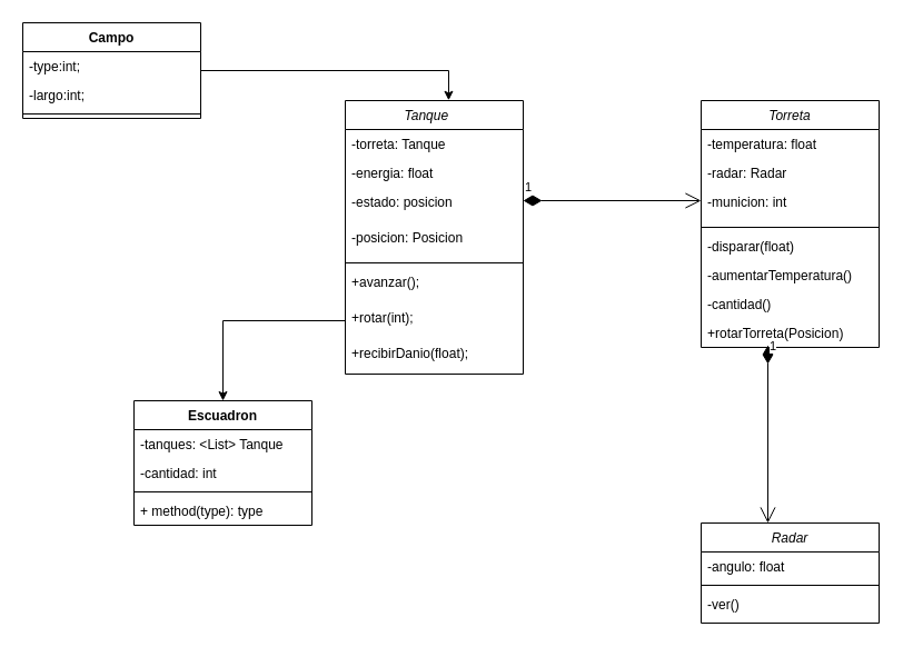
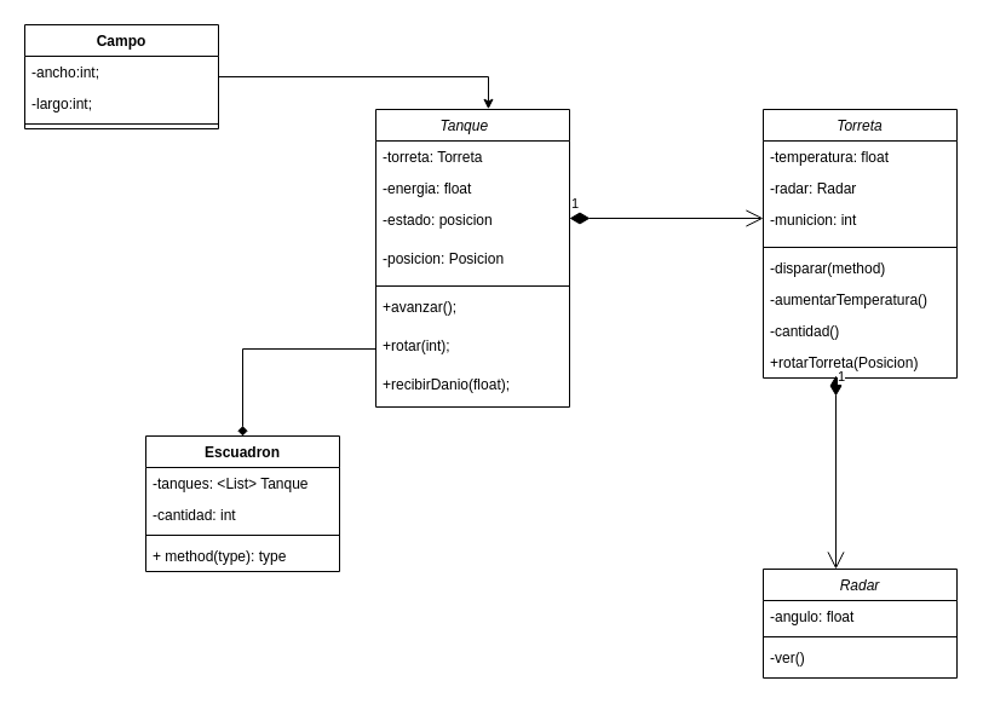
  <mxCell id="0" />
  <mxCell id="1" parent="0" />
  <mxCell id="2" value="Tanque    " style="swimlane;fontStyle=2;align=center;verticalAlign=top;childLayout=stackLayout;horizontal=1;startSize=26;horizontalStack=0;resizeParent=1;resizeLast=0;collapsible=1;marginBottom=0;rounded=0;shadow=0;strokeWidth=1;" parent="1" vertex="1"><mxGeometry x="310" y="90" width="160" height="246" as="geometry"><mxRectangle x="220" y="120" width="160" height="26" as="alternateBounds" /></mxGeometry></mxCell>
- <mxCell id="3" value="-torreta: Tanque" style="text;align=left;verticalAlign=top;spacingLeft=4;spacingRight=4;overflow=hidden;rotatable=0;points=[[0,0.5],[1,0.5]];portConstraint=eastwest;" parent="2" vertex="1"><mxGeometry y="26" width="160" height="26" as="geometry" /></mxCell>
+ <mxCell id="3" value="-torreta: Torreta" style="text;align=left;verticalAlign=top;spacingLeft=4;spacingRight=4;overflow=hidden;rotatable=0;points=[[0,0.5],[1,0.5]];portConstraint=eastwest;" parent="2" vertex="1"><mxGeometry y="26" width="160" height="26" as="geometry" /></mxCell>
  <mxCell id="4" value="-energia: float" style="text;align=left;verticalAlign=top;spacingLeft=4;spacingRight=4;overflow=hidden;rotatable=0;points=[[0,0.5],[1,0.5]];portConstraint=eastwest;rounded=0;shadow=0;html=0;" parent="2" vertex="1"><mxGeometry y="52" width="160" height="26" as="geometry" /></mxCell>
  <mxCell id="5" value="-estado: posicion" style="text;align=left;verticalAlign=top;spacingLeft=4;spacingRight=4;overflow=hidden;rotatable=0;points=[[0,0.5],[1,0.5]];portConstraint=eastwest;rounded=0;shadow=0;html=0;" parent="2" vertex="1"><mxGeometry y="78" width="160" height="32" as="geometry" /></mxCell>
  <mxCell id="6" value="-posicion: Posicion" style="text;align=left;verticalAlign=top;spacingLeft=4;spacingRight=4;overflow=hidden;rotatable=0;points=[[0,0.5],[1,0.5]];portConstraint=eastwest;rounded=0;shadow=0;html=0;" vertex="1" parent="2"><mxGeometry y="110" width="160" height="32" as="geometry" /></mxCell>
  <mxCell id="7" value="" style="line;html=1;strokeWidth=1;align=left;verticalAlign=middle;spacingTop=-1;spacingLeft=3;spacingRight=3;rotatable=0;labelPosition=right;points=[];portConstraint=eastwest;" parent="2" vertex="1"><mxGeometry y="142" width="160" height="8" as="geometry" /></mxCell>
  <mxCell id="8" value="+avanzar();" style="text;align=left;verticalAlign=top;spacingLeft=4;spacingRight=4;overflow=hidden;rotatable=0;points=[[0,0.5],[1,0.5]];portConstraint=eastwest;rounded=0;shadow=0;html=0;" vertex="1" parent="2"><mxGeometry y="150" width="160" height="32" as="geometry" /></mxCell>
  <mxCell id="9" value="+rotar(int);" style="text;align=left;verticalAlign=top;spacingLeft=4;spacingRight=4;overflow=hidden;rotatable=0;points=[[0,0.5],[1,0.5]];portConstraint=eastwest;rounded=0;shadow=0;html=0;" vertex="1" parent="2"><mxGeometry y="182" width="160" height="32" as="geometry" /></mxCell>
  <mxCell id="10" value="+recibirDanio(float);" style="text;align=left;verticalAlign=top;spacingLeft=4;spacingRight=4;overflow=hidden;rotatable=0;points=[[0,0.5],[1,0.5]];portConstraint=eastwest;rounded=0;shadow=0;html=0;" vertex="1" parent="2"><mxGeometry y="214" width="160" height="32" as="geometry" /></mxCell>
  <mxCell id="11" value="Torreta" style="swimlane;fontStyle=2;align=center;verticalAlign=top;childLayout=stackLayout;horizontal=1;startSize=26;horizontalStack=0;resizeParent=1;resizeLast=0;collapsible=1;marginBottom=0;rounded=0;shadow=0;strokeWidth=1;" vertex="1" parent="1"><mxGeometry x="630" y="90" width="160" height="222" as="geometry"><mxRectangle x="540" y="120" width="160" height="26" as="alternateBounds" /></mxGeometry></mxCell>
  <mxCell id="12" value="-temperatura: float" style="text;align=left;verticalAlign=top;spacingLeft=4;spacingRight=4;overflow=hidden;rotatable=0;points=[[0,0.5],[1,0.5]];portConstraint=eastwest;rounded=0;shadow=0;html=0;" vertex="1" parent="11"><mxGeometry y="26" width="160" height="26" as="geometry" /></mxCell>
  <mxCell id="13" value="-radar: Radar" style="text;align=left;verticalAlign=top;spacingLeft=4;spacingRight=4;overflow=hidden;rotatable=0;points=[[0,0.5],[1,0.5]];portConstraint=eastwest;" vertex="1" parent="11"><mxGeometry y="52" width="160" height="26" as="geometry" /></mxCell>
  <mxCell id="14" value="-municion: int " style="text;align=left;verticalAlign=top;spacingLeft=4;spacingRight=4;overflow=hidden;rotatable=0;points=[[0,0.5],[1,0.5]];portConstraint=eastwest;rounded=0;shadow=0;html=0;" vertex="1" parent="11"><mxGeometry y="78" width="160" height="32" as="geometry" /></mxCell>
  <mxCell id="15" value="" style="line;html=1;strokeWidth=1;align=left;verticalAlign=middle;spacingTop=-1;spacingLeft=3;spacingRight=3;rotatable=0;labelPosition=right;points=[];portConstraint=eastwest;" vertex="1" parent="11"><mxGeometry y="110" width="160" height="8" as="geometry" /></mxCell>
- <mxCell id="16" value="-disparar(float)" style="text;align=left;verticalAlign=top;spacingLeft=4;spacingRight=4;overflow=hidden;rotatable=0;points=[[0,0.5],[1,0.5]];portConstraint=eastwest;rounded=0;shadow=0;html=0;" vertex="1" parent="11"><mxGeometry y="118" width="160" height="26" as="geometry" /></mxCell>
+ <mxCell id="16" value="-disparar(method)" style="text;align=left;verticalAlign=top;spacingLeft=4;spacingRight=4;overflow=hidden;rotatable=0;points=[[0,0.5],[1,0.5]];portConstraint=eastwest;rounded=0;shadow=0;html=0;" vertex="1" parent="11"><mxGeometry y="118" width="160" height="26" as="geometry" /></mxCell>
  <mxCell id="17" value="-aumentarTemperatura()" style="text;align=left;verticalAlign=top;spacingLeft=4;spacingRight=4;overflow=hidden;rotatable=0;points=[[0,0.5],[1,0.5]];portConstraint=eastwest;rounded=0;shadow=0;html=0;" vertex="1" parent="11"><mxGeometry y="144" width="160" height="26" as="geometry" /></mxCell>
  <mxCell id="18" value="-cantidad()" style="text;align=left;verticalAlign=top;spacingLeft=4;spacingRight=4;overflow=hidden;rotatable=0;points=[[0,0.5],[1,0.5]];portConstraint=eastwest;rounded=0;shadow=0;html=0;" vertex="1" parent="11"><mxGeometry y="170" width="160" height="26" as="geometry" /></mxCell>
  <mxCell id="19" value="+rotarTorreta(Posicion)" style="text;align=left;verticalAlign=top;spacingLeft=4;spacingRight=4;overflow=hidden;rotatable=0;points=[[0,0.5],[1,0.5]];portConstraint=eastwest;rounded=0;shadow=0;html=0;" vertex="1" parent="11"><mxGeometry y="196" width="160" height="26" as="geometry" /></mxCell>
  <mxCell id="20" value="1" style="endArrow=open;html=1;endSize=12;startArrow=diamondThin;startSize=14;startFill=1;edgeStyle=orthogonalEdgeStyle;align=left;verticalAlign=bottom;rounded=0;" edge="1" parent="1"><mxGeometry x="-1" y="3" relative="1" as="geometry"><mxPoint x="470" y="180" as="sourcePoint" /><mxPoint x="630" y="180" as="targetPoint" /></mxGeometry></mxCell>
  <mxCell id="21" value="Radar" style="swimlane;fontStyle=2;align=center;verticalAlign=top;childLayout=stackLayout;horizontal=1;startSize=26;horizontalStack=0;resizeParent=1;resizeLast=0;collapsible=1;marginBottom=0;rounded=0;shadow=0;strokeWidth=1;" vertex="1" parent="1"><mxGeometry x="630" y="470" width="160" height="90" as="geometry"><mxRectangle x="540" y="120" width="160" height="26" as="alternateBounds" /></mxGeometry></mxCell>
  <mxCell id="22" value="-angulo: float" style="text;align=left;verticalAlign=top;spacingLeft=4;spacingRight=4;overflow=hidden;rotatable=0;points=[[0,0.5],[1,0.5]];portConstraint=eastwest;" vertex="1" parent="21"><mxGeometry y="26" width="160" height="26" as="geometry" /></mxCell>
  <mxCell id="23" value="" style="line;html=1;strokeWidth=1;align=left;verticalAlign=middle;spacingTop=-1;spacingLeft=3;spacingRight=3;rotatable=0;labelPosition=right;points=[];portConstraint=eastwest;" vertex="1" parent="21"><mxGeometry y="52" width="160" height="8" as="geometry" /></mxCell>
  <mxCell id="24" value="-ver()" style="text;align=left;verticalAlign=top;spacingLeft=4;spacingRight=4;overflow=hidden;rotatable=0;points=[[0,0.5],[1,0.5]];portConstraint=eastwest;rounded=0;shadow=0;html=0;" vertex="1" parent="21"><mxGeometry y="60" width="160" height="26" as="geometry" /></mxCell>
  <mxCell id="25" value="1" style="endArrow=open;html=1;endSize=12;startArrow=diamondThin;startSize=14;startFill=1;edgeStyle=orthogonalEdgeStyle;align=left;verticalAlign=bottom;rounded=0;" edge="1" parent="1"><mxGeometry x="-0.875" relative="1" as="geometry"><mxPoint x="690" y="310" as="sourcePoint" /><mxPoint x="690" y="470" as="targetPoint" /><mxPoint as="offset" /></mxGeometry></mxCell>
  <mxCell id="26" style="edgeStyle=orthogonalEdgeStyle;rounded=0;orthogonalLoop=1;jettySize=auto;html=1;entryX=0.581;entryY=-0.001;entryDx=0;entryDy=0;entryPerimeter=0;" edge="1" parent="1" source="27" target="2"><mxGeometry relative="1" as="geometry" /></mxCell>
  <mxCell id="27" value="Campo" style="swimlane;fontStyle=1;align=center;verticalAlign=top;childLayout=stackLayout;horizontal=1;startSize=26;horizontalStack=0;resizeParent=1;resizeParentMax=0;resizeLast=0;collapsible=1;marginBottom=0;whiteSpace=wrap;html=1;" vertex="1" parent="1"><mxGeometry x="20" y="20" width="160" height="86" as="geometry" /></mxCell>
- <mxCell id="28" value="&lt;div&gt;-type:int;&lt;/div&gt;&lt;div&gt;&lt;br&gt;&lt;/div&gt;" style="text;strokeColor=none;fillColor=none;align=left;verticalAlign=top;spacingLeft=4;spacingRight=4;overflow=hidden;rotatable=0;points=[[0,0.5],[1,0.5]];portConstraint=eastwest;whiteSpace=wrap;html=1;" vertex="1" parent="27"><mxGeometry y="26" width="160" height="26" as="geometry" /></mxCell>
+ <mxCell id="28" value="&lt;div&gt;-ancho:int;&lt;/div&gt;&lt;div&gt;&lt;br&gt;&lt;/div&gt;" style="text;strokeColor=none;fillColor=none;align=left;verticalAlign=top;spacingLeft=4;spacingRight=4;overflow=hidden;rotatable=0;points=[[0,0.5],[1,0.5]];portConstraint=eastwest;whiteSpace=wrap;html=1;" vertex="1" parent="27"><mxGeometry y="26" width="160" height="26" as="geometry" /></mxCell>
  <mxCell id="29" value="&lt;div&gt;-largo:int;&lt;/div&gt;&lt;div&gt;&lt;br&gt;&lt;/div&gt;" style="text;strokeColor=none;fillColor=none;align=left;verticalAlign=top;spacingLeft=4;spacingRight=4;overflow=hidden;rotatable=0;points=[[0,0.5],[1,0.5]];portConstraint=eastwest;whiteSpace=wrap;html=1;" vertex="1" parent="27"><mxGeometry y="52" width="160" height="26" as="geometry" /></mxCell>
  <mxCell id="30" value="" style="line;strokeWidth=1;fillColor=none;align=left;verticalAlign=middle;spacingTop=-1;spacingLeft=3;spacingRight=3;rotatable=0;labelPosition=right;points=[];portConstraint=eastwest;strokeColor=inherit;" vertex="1" parent="27"><mxGeometry y="78" width="160" height="8" as="geometry" /></mxCell>
  <mxCell id="31" value="Escuadron" style="swimlane;fontStyle=1;align=center;verticalAlign=top;childLayout=stackLayout;horizontal=1;startSize=26;horizontalStack=0;resizeParent=1;resizeParentMax=0;resizeLast=0;collapsible=1;marginBottom=0;whiteSpace=wrap;html=1;" vertex="1" parent="1"><mxGeometry x="120" y="360" width="160" height="112" as="geometry" /></mxCell>
  <mxCell id="32" value="&lt;div&gt;-tanques: &amp;lt;List&amp;gt; Tanque&lt;/div&gt;" style="text;strokeColor=none;fillColor=none;align=left;verticalAlign=top;spacingLeft=4;spacingRight=4;overflow=hidden;rotatable=0;points=[[0,0.5],[1,0.5]];portConstraint=eastwest;whiteSpace=wrap;html=1;" vertex="1" parent="31"><mxGeometry y="26" width="160" height="26" as="geometry" /></mxCell>
  <mxCell id="33" value="&lt;div&gt;-cantidad: int&lt;br&gt;&lt;/div&gt;" style="text;strokeColor=none;fillColor=none;align=left;verticalAlign=top;spacingLeft=4;spacingRight=4;overflow=hidden;rotatable=0;points=[[0,0.5],[1,0.5]];portConstraint=eastwest;whiteSpace=wrap;html=1;" vertex="1" parent="31"><mxGeometry y="52" width="160" height="26" as="geometry" /></mxCell>
  <mxCell id="34" value="" style="line;strokeWidth=1;fillColor=none;align=left;verticalAlign=middle;spacingTop=-1;spacingLeft=3;spacingRight=3;rotatable=0;labelPosition=right;points=[];portConstraint=eastwest;strokeColor=inherit;" vertex="1" parent="31"><mxGeometry y="78" width="160" height="8" as="geometry" /></mxCell>
  <mxCell id="35" value="+ method(type): type" style="text;strokeColor=none;fillColor=none;align=left;verticalAlign=top;spacingLeft=4;spacingRight=4;overflow=hidden;rotatable=0;points=[[0,0.5],[1,0.5]];portConstraint=eastwest;whiteSpace=wrap;html=1;" vertex="1" parent="31"><mxGeometry y="86" width="160" height="26" as="geometry" /></mxCell>
- <mxCell id="36" style="edgeStyle=orthogonalEdgeStyle;rounded=0;orthogonalLoop=1;jettySize=auto;html=1;entryX=0.5;entryY=0;entryDx=0;entryDy=0;" edge="1" parent="1" source="9" target="31"><mxGeometry relative="1" as="geometry" /></mxCell>
+ <mxCell id="36" style="edgeStyle=orthogonalEdgeStyle;rounded=0;orthogonalLoop=1;jettySize=auto;html=1;entryX=0.5;entryY=0;entryDx=0;entryDy=0;endArrow=diamond;" edge="1" parent="1" source="9" target="31"><mxGeometry relative="1" as="geometry" /></mxCell>
